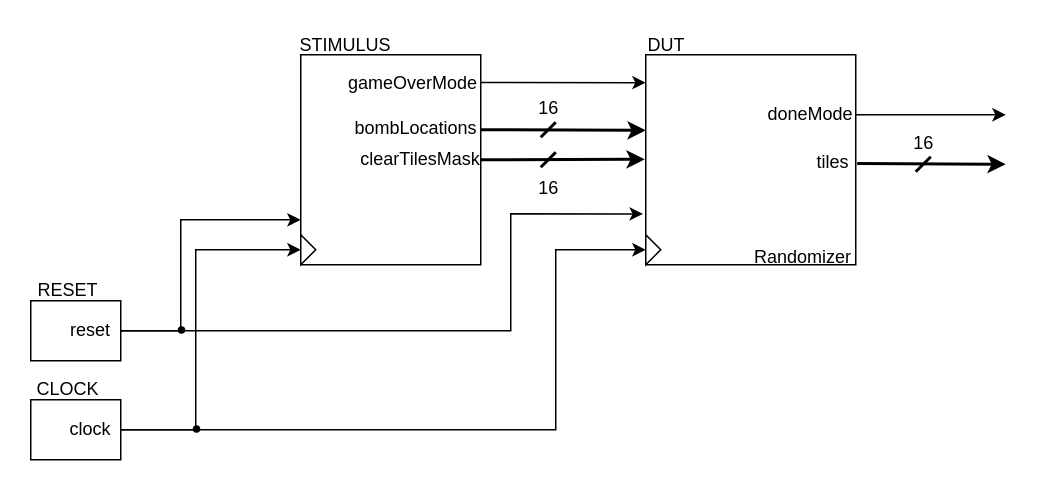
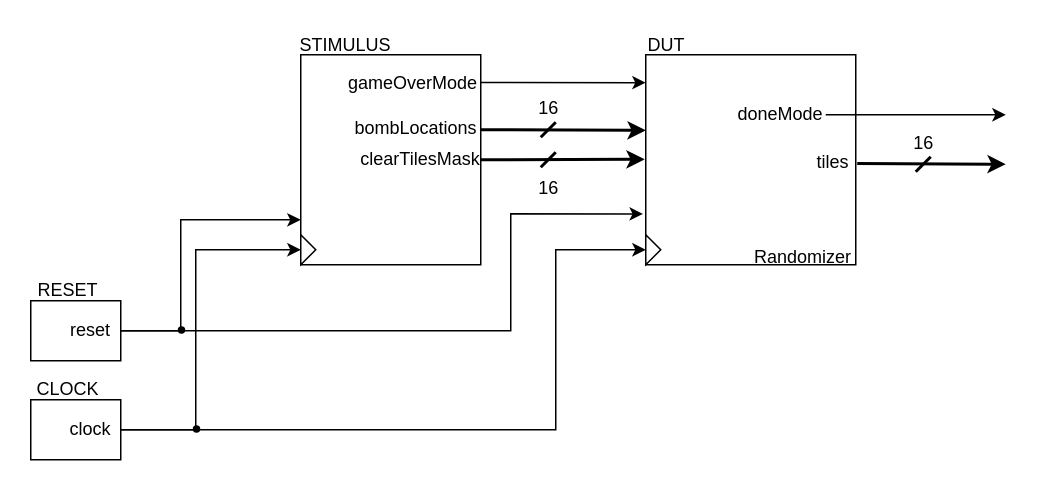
  <mxCell id="0" />
  <mxCell id="1" parent="0" />
  <mxCell id="2" value="" style="externalPins=0;recursiveResize=0;shadow=0;dashed=0;align=center;html=1;strokeWidth=1;shape=mxgraph.rtl.abstract.entity;container=1;collapsible=0;kind=sequential;drawPins=0;left=3;right=2;bottom=0;top=0;" parent="1" vertex="1"><mxGeometry x="430" y="36" width="140" height="140" as="geometry" /></mxCell>
  <mxCell id="3" value="" style="triangle;whiteSpace=wrap;html=1;" parent="2" vertex="1"><mxGeometry y="120" width="10" height="20" as="geometry" /></mxCell>
  <mxCell id="4" value="tiles" style="text;html=1;strokeColor=none;fillColor=none;align=center;verticalAlign=middle;whiteSpace=wrap;rounded=0;" parent="2" vertex="1"><mxGeometry x="110" y="67" width="30" height="10" as="geometry" /></mxCell>
  <mxCell id="5" value="DUT" style="text;html=1;strokeColor=none;fillColor=none;align=center;verticalAlign=middle;whiteSpace=wrap;rounded=0;strokeWidth=2;" parent="2" vertex="1"><mxGeometry x="-6" y="-16" width="40" height="20" as="geometry" /></mxCell>
  <mxCell id="6" value="Randomizer" style="text;html=1;strokeColor=none;fillColor=none;align=center;verticalAlign=middle;whiteSpace=wrap;rounded=0;strokeWidth=2;" parent="2" vertex="1"><mxGeometry x="70" y="130" width="70" height="10" as="geometry" /></mxCell>
- <mxCell id="7" value="doneMode" style="text;html=1;strokeColor=none;fillColor=none;align=center;verticalAlign=middle;whiteSpace=wrap;rounded=0;" vertex="1" parent="2"><mxGeometry x="80" y="33" width="60" height="14" as="geometry" /></mxCell>
+ <mxCell id="7" value="doneMode" style="text;html=1;strokeColor=none;fillColor=none;align=center;verticalAlign=middle;whiteSpace=wrap;rounded=0;" vertex="1" parent="2"><mxGeometry x="60" y="33" width="60" height="14" as="geometry" /></mxCell>
  <mxCell id="8" style="edgeStyle=none;html=1;exitX=0;exitY=0;exitDx=120;exitDy=50;exitPerimeter=0;entryX=0;entryY=0.36;entryDx=0;entryDy=0;entryPerimeter=0;strokeWidth=2;" parent="1" source="9" target="2" edge="1"><mxGeometry relative="1" as="geometry" /></mxCell>
  <mxCell id="9" value="" style="externalPins=0;recursiveResize=0;shadow=0;dashed=0;align=center;html=1;strokeWidth=1;shape=mxgraph.rtl.abstract.entity;container=1;collapsible=0;kind=sequential;drawPins=0;left=3;right=2;bottom=0;top=0;" parent="1" vertex="1"><mxGeometry x="200" y="36" width="120" height="140" as="geometry" /></mxCell>
  <mxCell id="10" value="" style="triangle;whiteSpace=wrap;html=1;" parent="9" vertex="1"><mxGeometry y="120" width="10" height="20" as="geometry" /></mxCell>
  <mxCell id="11" value="bombLocations" style="text;html=1;strokeColor=none;fillColor=none;align=center;verticalAlign=middle;whiteSpace=wrap;rounded=0;strokeWidth=2;" parent="9" vertex="1"><mxGeometry x="62" y="43" width="30" height="11" as="geometry" /></mxCell>
  <mxCell id="12" value="clearTilesMask" style="text;html=1;strokeColor=none;fillColor=none;align=center;verticalAlign=middle;whiteSpace=wrap;rounded=0;strokeWidth=2;" vertex="1" parent="9"><mxGeometry x="40" y="64.5" width="80" height="11" as="geometry" /></mxCell>
  <mxCell id="13" value="gameOverMode" style="text;html=1;strokeColor=none;fillColor=none;align=center;verticalAlign=middle;whiteSpace=wrap;rounded=0;strokeWidth=2;" vertex="1" parent="9"><mxGeometry x="30" y="13" width="90" height="11" as="geometry" /></mxCell>
  <mxCell id="14" style="edgeStyle=none;rounded=0;html=1;exitX=0;exitY=0;exitDx=60;exitDy=20;exitPerimeter=0;entryX=0;entryY=0.786;entryDx=0;entryDy=0;entryPerimeter=0;" parent="1" source="16" target="9" edge="1"><mxGeometry relative="1" as="geometry"><Array as="points"><mxPoint x="120" y="220" /><mxPoint x="120" y="146" /></Array></mxGeometry></mxCell>
  <mxCell id="15" style="edgeStyle=none;rounded=0;html=1;exitX=0;exitY=0;exitDx=60;exitDy=20;exitPerimeter=0;entryX=-0.013;entryY=0.758;entryDx=0;entryDy=0;entryPerimeter=0;" parent="1" source="16" target="2" edge="1"><mxGeometry relative="1" as="geometry"><Array as="points"><mxPoint x="340" y="220" /><mxPoint x="340" y="142" /></Array></mxGeometry></mxCell>
  <mxCell id="16" value="" style="externalPins=0;recursiveResize=0;shadow=0;dashed=0;align=center;html=1;strokeWidth=1;shape=mxgraph.rtl.abstract.entity;container=1;collapsible=0;kind=sequential;drawPins=0;left=3;right=2;bottom=0;top=0;" parent="1" vertex="1"><mxGeometry x="20" y="200" width="60" height="40" as="geometry" /></mxCell>
  <mxCell id="17" value="reset" style="text;html=1;strokeColor=none;fillColor=none;align=center;verticalAlign=middle;whiteSpace=wrap;rounded=0;" parent="16" vertex="1"><mxGeometry x="20" y="15" width="40" height="10" as="geometry" /></mxCell>
  <mxCell id="18" style="edgeStyle=none;html=1;exitX=0;exitY=0;exitDx=60;exitDy=20;exitPerimeter=0;entryX=0;entryY=0.5;entryDx=0;entryDy=0;rounded=0;" parent="1" source="20" target="10" edge="1"><mxGeometry relative="1" as="geometry"><Array as="points"><mxPoint x="130" y="286" /><mxPoint x="130" y="166" /></Array></mxGeometry></mxCell>
  <mxCell id="19" style="edgeStyle=none;html=1;exitX=0;exitY=0;exitDx=60;exitDy=20;exitPerimeter=0;entryX=0;entryY=0.5;entryDx=0;entryDy=0;rounded=0;" parent="1" source="20" target="3" edge="1"><mxGeometry relative="1" as="geometry"><Array as="points"><mxPoint x="370" y="286" /><mxPoint x="370" y="166" /></Array></mxGeometry></mxCell>
  <mxCell id="20" value="" style="externalPins=0;recursiveResize=0;shadow=0;dashed=0;align=center;html=1;strokeWidth=1;shape=mxgraph.rtl.abstract.entity;container=1;collapsible=0;kind=sequential;drawPins=0;left=3;right=2;bottom=0;top=0;" parent="1" vertex="1"><mxGeometry x="20" y="266" width="60" height="40" as="geometry" /></mxCell>
  <mxCell id="21" value="clock" style="text;html=1;strokeColor=none;fillColor=none;align=center;verticalAlign=middle;whiteSpace=wrap;rounded=0;" parent="20" vertex="1"><mxGeometry x="20" y="15" width="40" height="10" as="geometry" /></mxCell>
  <mxCell id="22" value="CLOCK" style="text;html=1;strokeColor=none;fillColor=none;align=center;verticalAlign=middle;whiteSpace=wrap;rounded=0;" parent="1" vertex="1"><mxGeometry x="20" y="244" width="50" height="30" as="geometry" /></mxCell>
  <mxCell id="23" value="RESET" style="text;html=1;strokeColor=none;fillColor=none;align=center;verticalAlign=middle;whiteSpace=wrap;rounded=0;" parent="1" vertex="1"><mxGeometry x="20" y="183" width="50" height="20" as="geometry" /></mxCell>
  <mxCell id="24" value="" style="endArrow=classic;html=1;rounded=0;exitX=1.007;exitY=0.518;exitDx=0;exitDy=0;strokeWidth=2;exitPerimeter=0;" parent="1" source="2" edge="1"><mxGeometry width="50" height="50" relative="1" as="geometry"><mxPoint x="590" y="126" as="sourcePoint" /><mxPoint x="670" y="109" as="targetPoint" /></mxGeometry></mxCell>
  <mxCell id="25" value="16" style="verticalLabelPosition=top;shadow=0;dashed=0;align=center;html=1;verticalAlign=bottom;shape=mxgraph.electrical.transmission.bus_width;pointerEvents=1;strokeWidth=2;labelPosition=center;" parent="1" vertex="1"><mxGeometry x="610" y="104" width="10" height="10" as="geometry" /></mxCell>
  <mxCell id="26" value="STIMULUS" style="text;html=1;strokeColor=none;fillColor=none;align=center;verticalAlign=middle;whiteSpace=wrap;rounded=0;strokeWidth=2;" parent="1" vertex="1"><mxGeometry x="200" y="25" width="60" height="10" as="geometry" /></mxCell>
  <mxCell id="27" value="16" style="verticalLabelPosition=top;shadow=0;dashed=0;align=center;html=1;verticalAlign=bottom;shape=mxgraph.electrical.transmission.bus_width;pointerEvents=1;strokeWidth=2;labelPosition=center;" parent="1" vertex="1"><mxGeometry x="360" y="81" width="10" height="10" as="geometry" /></mxCell>
  <mxCell id="28" style="edgeStyle=none;html=1;exitX=1;exitY=0.5;exitDx=0;exitDy=0;entryX=-0.005;entryY=0.498;entryDx=0;entryDy=0;entryPerimeter=0;strokeWidth=2;" edge="1" parent="1" source="12" target="2"><mxGeometry relative="1" as="geometry" /></mxCell>
  <mxCell id="29" value="16" style="verticalLabelPosition=bottom;shadow=0;dashed=0;align=center;html=1;verticalAlign=top;shape=mxgraph.electrical.transmission.bus_width;pointerEvents=1;strokeWidth=2;labelPosition=center;" vertex="1" parent="1"><mxGeometry x="360" y="101" width="10" height="10" as="geometry" /></mxCell>
  <mxCell id="30" value="" style="externalPins=0;recursiveResize=0;ellipse;whiteSpace=wrap;html=1;aspect=fixed;fillColor=#000000;strokeColor=none;noLabel=1;snapToPoint=1;perimeter=none;resizable=0;rotatable=0;" vertex="1" parent="1"><mxGeometry x="118" y="217" width="5" height="5" as="geometry" /></mxCell>
  <mxCell id="31" value="" style="externalPins=0;recursiveResize=0;ellipse;whiteSpace=wrap;html=1;aspect=fixed;fillColor=#000000;strokeColor=none;noLabel=1;snapToPoint=1;perimeter=none;resizable=0;rotatable=0;" vertex="1" parent="1"><mxGeometry x="128" y="283" width="5" height="5" as="geometry" /></mxCell>
  <mxCell id="32" style="edgeStyle=none;html=1;exitX=1;exitY=0.5;exitDx=0;exitDy=0;entryX=0;entryY=0.133;entryDx=0;entryDy=0;entryPerimeter=0;strokeWidth=1;" edge="1" parent="1" source="13" target="2"><mxGeometry relative="1" as="geometry" /></mxCell>
  <mxCell id="33" style="edgeStyle=none;html=1;exitX=1;exitY=0.5;exitDx=0;exitDy=0;strokeWidth=1;" edge="1" parent="1" source="7"><mxGeometry relative="1" as="geometry"><mxPoint x="670" y="76" as="targetPoint" /></mxGeometry></mxCell>
